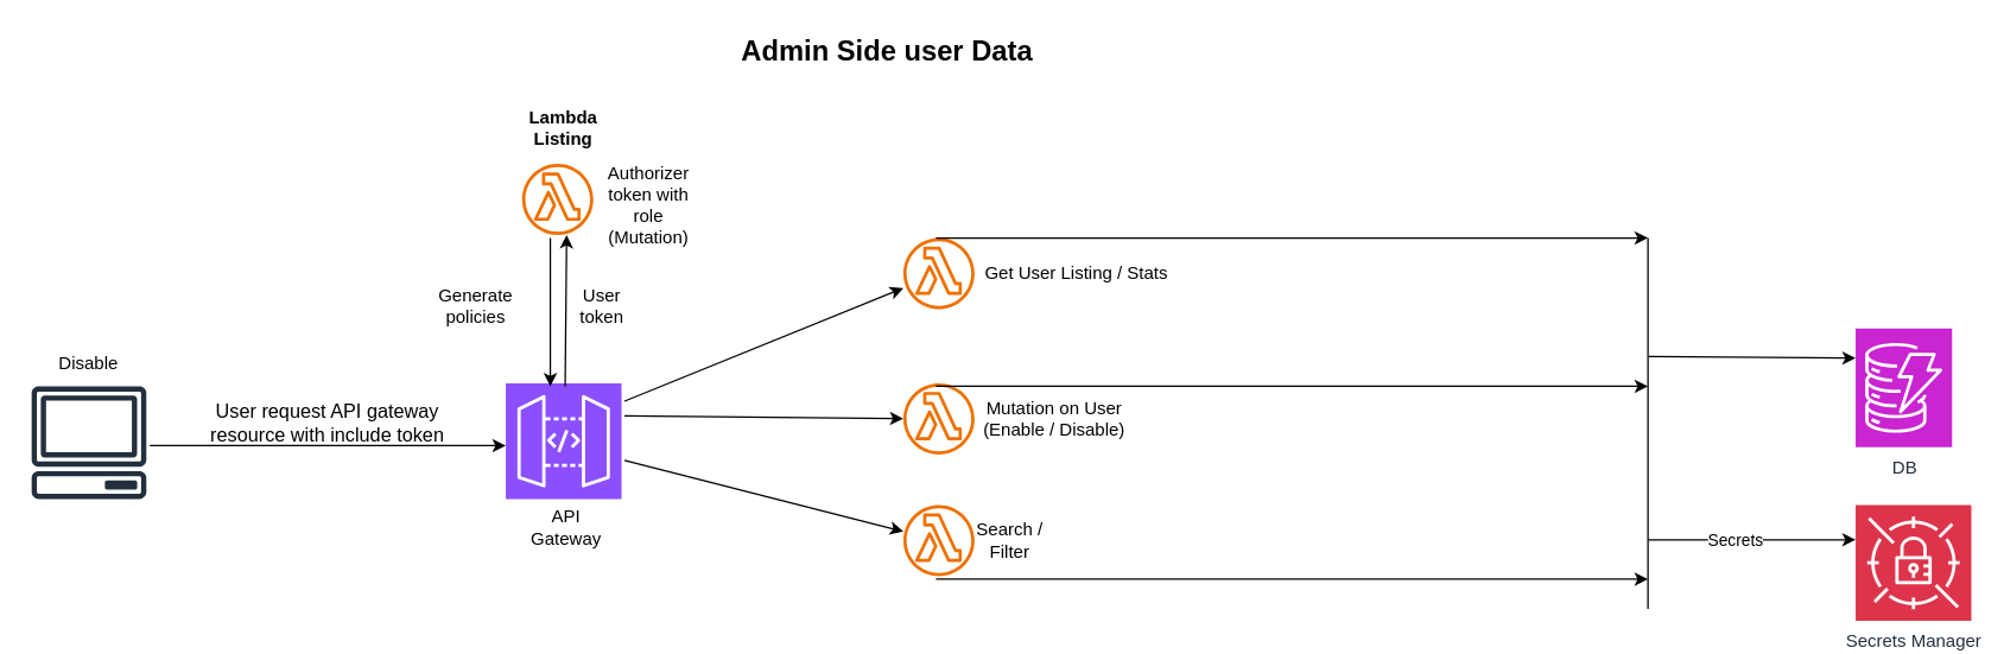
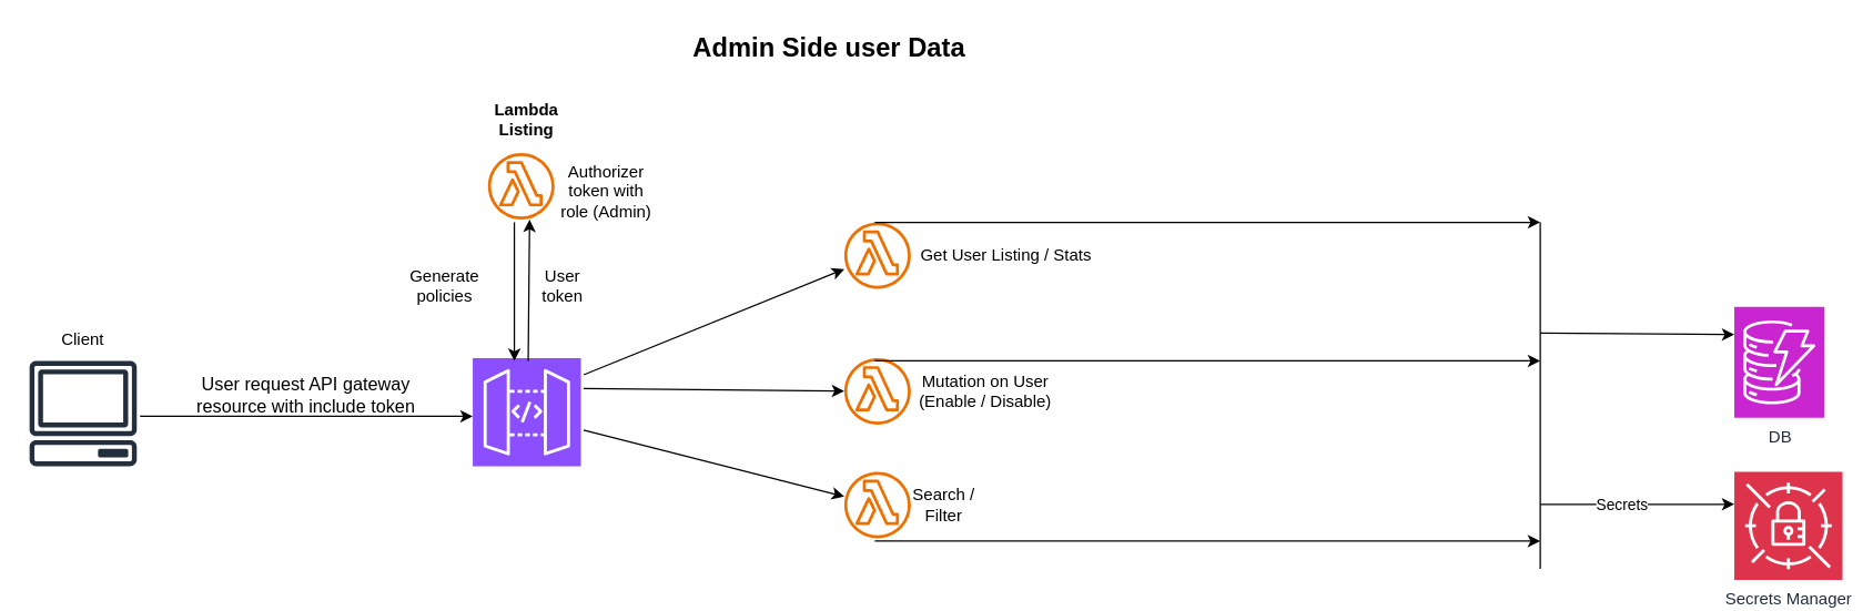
  <mxCell id="0" />
  <mxCell id="1" parent="0" />
  <mxCell id="2" value="&lt;span style=&quot;font-size: 19px;&quot;&gt;&lt;b&gt;Admin Side user Data&amp;nbsp;&lt;/b&gt;&lt;/span&gt;" style="text;html=1;align=center;verticalAlign=middle;whiteSpace=wrap;rounded=0;" parent="1" vertex="1"><mxGeometry x="390" y="20" width="420" height="30" as="geometry" /></mxCell>
  <mxCell id="3" value="" style="sketch=0;outlineConnect=0;fontColor=#232F3E;gradientColor=none;fillColor=#232F3D;strokeColor=none;dashed=0;verticalLabelPosition=bottom;verticalAlign=top;align=center;html=1;fontSize=12;fontStyle=0;aspect=fixed;pointerEvents=1;shape=mxgraph.aws4.client;" parent="1" vertex="1"><mxGeometry x="20" y="260" width="78" height="76" as="geometry" /></mxCell>
  <mxCell id="4" value="" style="sketch=0;points=[[0,0,0],[0.25,0,0],[0.5,0,0],[0.75,0,0],[1,0,0],[0,1,0],[0.25,1,0],[0.5,1,0],[0.75,1,0],[1,1,0],[0,0.25,0],[0,0.5,0],[0,0.75,0],[1,0.25,0],[1,0.5,0],[1,0.75,0]];outlineConnect=0;fontColor=#232F3E;fillColor=#8C4FFF;strokeColor=#ffffff;dashed=0;verticalLabelPosition=bottom;verticalAlign=top;align=center;html=1;fontSize=12;fontStyle=0;aspect=fixed;shape=mxgraph.aws4.resourceIcon;resIcon=mxgraph.aws4.api_gateway;" parent="1" vertex="1"><mxGeometry x="340" y="258" width="78" height="78" as="geometry" /></mxCell>
  <mxCell id="5" value="" style="sketch=0;outlineConnect=0;fontColor=#232F3E;gradientColor=none;fillColor=#ED7100;strokeColor=none;dashed=0;verticalLabelPosition=bottom;verticalAlign=top;align=center;html=1;fontSize=12;fontStyle=0;aspect=fixed;pointerEvents=1;shape=mxgraph.aws4.lambda_function;" parent="1" vertex="1"><mxGeometry x="351" y="110" width="48" height="48" as="geometry" /></mxCell>
  <mxCell id="6" value="" style="endArrow=classic;html=1;rounded=0;" parent="1" edge="1"><mxGeometry width="50" height="50" relative="1" as="geometry"><mxPoint x="100" y="300" as="sourcePoint" /><mxPoint x="340" y="300" as="targetPoint" /></mxGeometry></mxCell>
- <mxCell id="7" value="Disable" style="text;html=1;align=center;verticalAlign=middle;whiteSpace=wrap;rounded=0;" parent="1" vertex="1"><mxGeometry x="29" y="230" width="60" height="30" as="geometry" /></mxCell>
+ <mxCell id="7" value="Client" style="text;html=1;align=center;verticalAlign=middle;whiteSpace=wrap;rounded=0;" parent="1" vertex="1"><mxGeometry x="29" y="230" width="60" height="30" as="geometry" /></mxCell>
  <mxCell id="8" value="" style="sketch=0;outlineConnect=0;fontColor=#232F3E;gradientColor=none;fillColor=#ED7100;strokeColor=none;dashed=0;verticalLabelPosition=bottom;verticalAlign=top;align=center;html=1;fontSize=12;fontStyle=0;aspect=fixed;pointerEvents=1;shape=mxgraph.aws4.lambda_function;" parent="1" vertex="1"><mxGeometry x="608" y="160" width="48" height="48" as="geometry" /></mxCell>
  <mxCell id="9" value="" style="sketch=0;outlineConnect=0;fontColor=#232F3E;gradientColor=none;fillColor=#ED7100;strokeColor=none;dashed=0;verticalLabelPosition=bottom;verticalAlign=top;align=center;html=1;fontSize=12;fontStyle=0;aspect=fixed;pointerEvents=1;shape=mxgraph.aws4.lambda_function;" parent="1" vertex="1"><mxGeometry x="608" y="258" width="48" height="48" as="geometry" /></mxCell>
  <mxCell id="10" value="" style="sketch=0;outlineConnect=0;fontColor=#232F3E;gradientColor=none;fillColor=#ED7100;strokeColor=none;dashed=0;verticalLabelPosition=bottom;verticalAlign=top;align=center;html=1;fontSize=12;fontStyle=0;aspect=fixed;pointerEvents=1;shape=mxgraph.aws4.lambda_function;" parent="1" vertex="1"><mxGeometry x="608" y="340" width="48" height="48" as="geometry" /></mxCell>
  <mxCell id="11" value="Get User Listing / Stats" style="text;html=1;align=center;verticalAlign=middle;whiteSpace=wrap;rounded=0;" parent="1" vertex="1"><mxGeometry x="650" y="169" width="150" height="30" as="geometry" /></mxCell>
  <mxCell id="12" value="&lt;font style=&quot;font-size: 13px;&quot;&gt;User request API gateway resource with include token&lt;/font&gt;" style="text;html=1;align=center;verticalAlign=middle;whiteSpace=wrap;rounded=0;" parent="1" vertex="1"><mxGeometry x="130" y="270" width="180" height="30" as="geometry" /></mxCell>
  <mxCell id="13" value="" style="endArrow=classic;html=1;rounded=0;entryX=0.625;entryY=1;entryDx=0;entryDy=0;entryPerimeter=0;" parent="1" target="5" edge="1"><mxGeometry width="50" height="50" relative="1" as="geometry"><mxPoint x="380" y="260" as="sourcePoint" /><mxPoint x="430" y="210" as="targetPoint" /></mxGeometry></mxCell>
  <mxCell id="14" value="" style="endArrow=classic;html=1;rounded=0;entryX=0.385;entryY=0.026;entryDx=0;entryDy=0;entryPerimeter=0;" parent="1" target="4" edge="1"><mxGeometry width="50" height="50" relative="1" as="geometry"><mxPoint x="370" y="160" as="sourcePoint" /><mxPoint x="420" y="110" as="targetPoint" /></mxGeometry></mxCell>
  <mxCell id="15" value="User token" style="text;html=1;align=center;verticalAlign=middle;whiteSpace=wrap;rounded=0;" parent="1" vertex="1"><mxGeometry x="375" y="191" width="60" height="30" as="geometry" /></mxCell>
  <mxCell id="16" value="Mutation on User (Enable / Disable)" style="text;html=1;align=center;verticalAlign=middle;whiteSpace=wrap;rounded=0;" parent="1" vertex="1"><mxGeometry x="660" y="267" width="100" height="30" as="geometry" /></mxCell>
  <mxCell id="17" value="Search / Filter" style="text;html=1;align=center;verticalAlign=middle;whiteSpace=wrap;rounded=0;" parent="1" vertex="1"><mxGeometry x="650" y="349" width="60" height="30" as="geometry" /></mxCell>
  <mxCell id="18" value="Generate policies" style="text;html=1;align=center;verticalAlign=middle;whiteSpace=wrap;rounded=0;" parent="1" vertex="1"><mxGeometry x="290" y="191" width="60" height="30" as="geometry" /></mxCell>
  <mxCell id="19" value="" style="endArrow=classic;html=1;rounded=0;" parent="1" target="9" edge="1"><mxGeometry width="50" height="50" relative="1" as="geometry"><mxPoint x="420" y="280" as="sourcePoint" /><mxPoint x="470" y="230" as="targetPoint" /></mxGeometry></mxCell>
  <mxCell id="20" value="" style="endArrow=classic;html=1;rounded=0;" parent="1" target="8" edge="1"><mxGeometry width="50" height="50" relative="1" as="geometry"><mxPoint x="420" y="270" as="sourcePoint" /><mxPoint x="470" y="220" as="targetPoint" /></mxGeometry></mxCell>
  <mxCell id="21" value="" style="endArrow=classic;html=1;rounded=0;" parent="1" target="10" edge="1"><mxGeometry width="50" height="50" relative="1" as="geometry"><mxPoint x="420" y="310" as="sourcePoint" /><mxPoint x="470" y="260" as="targetPoint" /></mxGeometry></mxCell>
- <mxCell id="22" value="Authorizer token with role (Mutation)" style="text;html=1;align=center;verticalAlign=middle;whiteSpace=wrap;rounded=0;" parent="1" vertex="1"><mxGeometry x="399" y="118" width="75" height="40" as="geometry" /></mxCell>
- <mxCell id="23" value="API Gateway" style="text;html=1;align=center;verticalAlign=middle;whiteSpace=wrap;rounded=0;" parent="1" vertex="1"><mxGeometry x="351" y="340" width="60" height="30" as="geometry" /></mxCell>
+ <mxCell id="22" value="Authorizer token with role (Admin)" style="text;html=1;align=center;verticalAlign=middle;whiteSpace=wrap;rounded=0;" parent="1" vertex="1"><mxGeometry x="399" y="118" width="75" height="40" as="geometry" /></mxCell>
  <mxCell id="24" value="" style="endArrow=none;html=1;rounded=0;" parent="1" edge="1"><mxGeometry width="50" height="50" relative="1" as="geometry"><mxPoint x="1110" y="410" as="sourcePoint" /><mxPoint x="1110" y="160" as="targetPoint" /></mxGeometry></mxCell>
  <mxCell id="25" value="" style="endArrow=classic;html=1;rounded=0;" parent="1" edge="1"><mxGeometry width="50" height="50" relative="1" as="geometry"><mxPoint x="630" y="160" as="sourcePoint" /><mxPoint x="1110" y="160" as="targetPoint" /></mxGeometry></mxCell>
  <mxCell id="26" value="" style="endArrow=classic;html=1;rounded=0;" parent="1" edge="1"><mxGeometry width="50" height="50" relative="1" as="geometry"><mxPoint x="630" y="260" as="sourcePoint" /><mxPoint x="1110" y="260" as="targetPoint" /></mxGeometry></mxCell>
  <mxCell id="27" value="" style="endArrow=classic;html=1;rounded=0;" parent="1" edge="1"><mxGeometry width="50" height="50" relative="1" as="geometry"><mxPoint x="630" y="390" as="sourcePoint" /><mxPoint x="1110" y="390" as="targetPoint" /></mxGeometry></mxCell>
  <mxCell id="28" value="DB" style="sketch=0;points=[[0,0,0],[0.25,0,0],[0.5,0,0],[0.75,0,0],[1,0,0],[0,1,0],[0.25,1,0],[0.5,1,0],[0.75,1,0],[1,1,0],[0,0.25,0],[0,0.5,0],[0,0.75,0],[1,0.25,0],[1,0.5,0],[1,0.75,0]];outlineConnect=0;fontColor=#232F3E;fillColor=#C925D1;strokeColor=#ffffff;dashed=0;verticalLabelPosition=bottom;verticalAlign=top;align=center;html=1;fontSize=12;fontStyle=0;aspect=fixed;shape=mxgraph.aws4.resourceIcon;resIcon=mxgraph.aws4.dynamodb;noLabel=0;" parent="1" vertex="1"><mxGeometry x="1250" y="221" width="65" height="80" as="geometry" /></mxCell>
  <mxCell id="29" value="Secrets Manager" style="sketch=0;points=[[0,0,0],[0.25,0,0],[0.5,0,0],[0.75,0,0],[1,0,0],[0,1,0],[0.25,1,0],[0.5,1,0],[0.75,1,0],[1,1,0],[0,0.25,0],[0,0.5,0],[0,0.75,0],[1,0.25,0],[1,0.5,0],[1,0.75,0]];outlineConnect=0;fontColor=#232F3E;fillColor=#DD344C;strokeColor=#ffffff;dashed=0;verticalLabelPosition=bottom;verticalAlign=top;align=center;html=1;fontSize=12;fontStyle=0;aspect=fixed;shape=mxgraph.aws4.resourceIcon;resIcon=mxgraph.aws4.secrets_manager;" parent="1" vertex="1"><mxGeometry x="1250" y="340" width="78" height="78" as="geometry" /></mxCell>
  <mxCell id="30" value="" style="endArrow=classic;html=1;rounded=0;" parent="1" edge="1"><mxGeometry width="50" height="50" relative="1" as="geometry"><mxPoint x="1110" y="363.5" as="sourcePoint" /><mxPoint x="1250" y="363.5" as="targetPoint" /></mxGeometry></mxCell>
  <mxCell id="31" value="Secrets" style="edgeLabel;html=1;align=center;verticalAlign=middle;resizable=0;points=[];" parent="30" vertex="1" connectable="0"><mxGeometry x="-0.171" relative="1" as="geometry"><mxPoint as="offset" /></mxGeometry></mxCell>
  <mxCell id="32" value="" style="endArrow=classic;html=1;rounded=0;entryX=0;entryY=0.25;entryDx=0;entryDy=0;entryPerimeter=0;" parent="1" target="28" edge="1"><mxGeometry width="50" height="50" relative="1" as="geometry"><mxPoint x="1110" y="240" as="sourcePoint" /><mxPoint x="1160" y="200" as="targetPoint" /></mxGeometry></mxCell>
  <mxCell id="33" value="&lt;b&gt;Lambda Listing&lt;/b&gt;" style="text;html=1;align=center;verticalAlign=middle;whiteSpace=wrap;rounded=0;" parent="1" vertex="1"><mxGeometry x="355" y="70" width="48" height="31" as="geometry" /></mxCell>
